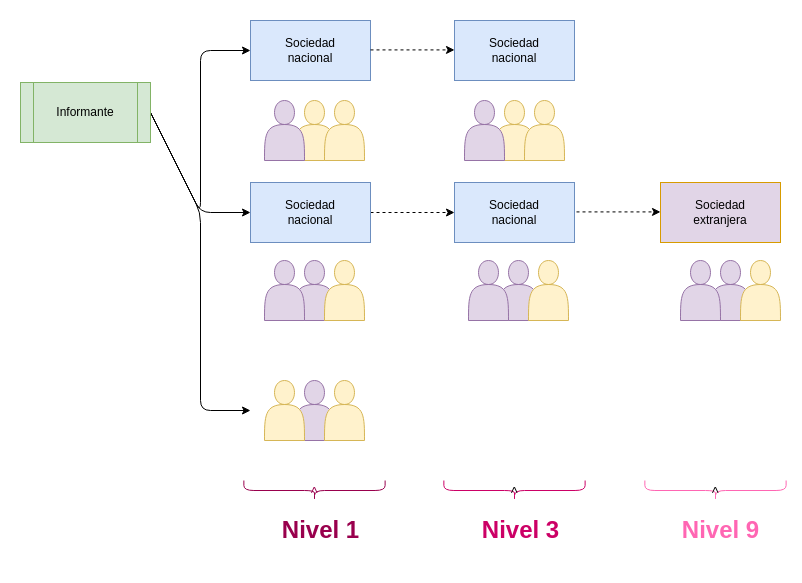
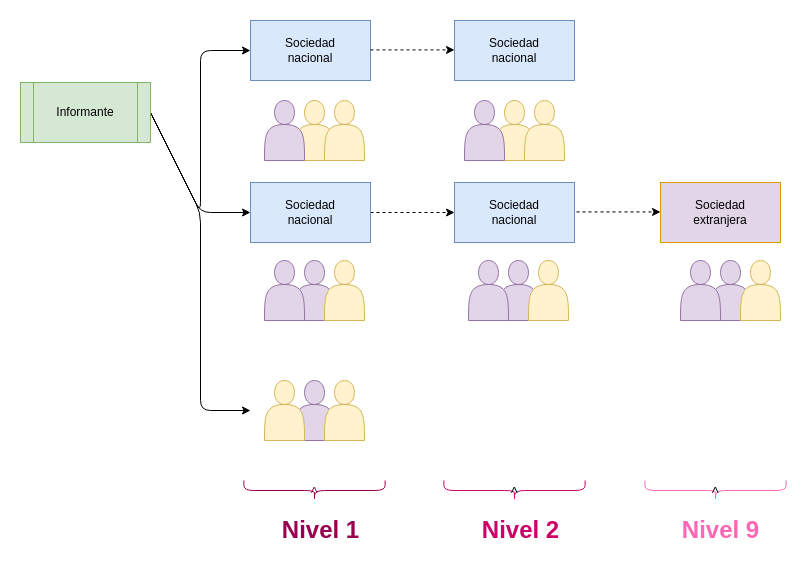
  <mxCell id="0" />
  <mxCell id="1" parent="0" />
  <mxCell id="2" style="edgeStyle=none;html=1;entryX=0;entryY=0.5;entryDx=0;entryDy=0;exitX=1;exitY=0.5;exitDx=0;exitDy=0;" parent="1" source="5" target="21" edge="1"><mxGeometry relative="1" as="geometry"><Array as="points"><mxPoint x="200" y="212" /></Array></mxGeometry></mxCell>
  <mxCell id="3" style="edgeStyle=none;html=1;exitX=1;exitY=0.5;exitDx=0;exitDy=0;" parent="1" source="5" edge="1"><mxGeometry relative="1" as="geometry"><mxPoint x="250" y="410" as="targetPoint" /><Array as="points"><mxPoint x="200" y="212" /><mxPoint x="200" y="410" /></Array></mxGeometry></mxCell>
  <mxCell id="4" style="edgeStyle=none;html=1;exitX=1;exitY=0.5;exitDx=0;exitDy=0;entryX=0;entryY=0.5;entryDx=0;entryDy=0;" parent="1" source="5" target="6" edge="1"><mxGeometry relative="1" as="geometry"><Array as="points"><mxPoint x="200" y="212" /><mxPoint x="200" y="50" /></Array></mxGeometry></mxCell>
  <mxCell id="5" value="Informante" style="shape=process;whiteSpace=wrap;html=1;backgroundOutline=1;fillColor=#d5e8d4;strokeColor=#82b366;" parent="1" vertex="1"><mxGeometry x="20" y="82" width="130" height="60" as="geometry" /></mxCell>
  <mxCell id="6" value="Sociedad &lt;br&gt;nacional" style="rounded=0;whiteSpace=wrap;html=1;fillColor=#dae8fc;strokeColor=#6c8ebf;" parent="1" vertex="1"><mxGeometry x="250" y="20" width="120" height="60" as="geometry" /></mxCell>
  <mxCell id="7" value="&lt;span&gt;Sociedad&lt;/span&gt;&lt;br&gt;&lt;span&gt;nacional&lt;/span&gt;" style="rounded=0;whiteSpace=wrap;html=1;fillColor=#dae8fc;strokeColor=#6c8ebf;" parent="1" vertex="1"><mxGeometry x="454" y="20" width="120" height="60" as="geometry" /></mxCell>
  <mxCell id="8" value="" style="group" parent="1" vertex="1" connectable="0"><mxGeometry x="264" y="100" width="100" height="60" as="geometry" /></mxCell>
  <mxCell id="9" value="" style="shape=actor;whiteSpace=wrap;html=1;fillColor=#fff2cc;strokeColor=#d6b656;" parent="8" vertex="1"><mxGeometry x="30" width="40" height="60" as="geometry" /></mxCell>
  <mxCell id="10" value="" style="shape=actor;whiteSpace=wrap;html=1;fillColor=#e1d5e7;strokeColor=#9673a6;" parent="8" vertex="1"><mxGeometry width="40" height="60" as="geometry" /></mxCell>
  <mxCell id="11" value="" style="shape=actor;whiteSpace=wrap;html=1;fillColor=#fff2cc;strokeColor=#d6b656;" parent="8" vertex="1"><mxGeometry x="60" width="40" height="60" as="geometry" /></mxCell>
  <mxCell id="12" value="" style="group" parent="1" vertex="1" connectable="0"><mxGeometry x="464" y="100" width="100" height="60" as="geometry" /></mxCell>
  <mxCell id="13" value="" style="shape=actor;whiteSpace=wrap;html=1;fillColor=#fff2cc;strokeColor=#d6b656;" parent="12" vertex="1"><mxGeometry x="30" width="40" height="60" as="geometry" /></mxCell>
  <mxCell id="14" value="" style="shape=actor;whiteSpace=wrap;html=1;fillColor=#e1d5e7;strokeColor=#9673a6;" parent="12" vertex="1"><mxGeometry width="40" height="60" as="geometry" /></mxCell>
  <mxCell id="15" value="" style="shape=actor;whiteSpace=wrap;html=1;fillColor=#fff2cc;strokeColor=#d6b656;" parent="12" vertex="1"><mxGeometry x="60" width="40" height="60" as="geometry" /></mxCell>
  <mxCell id="16" value="" style="group" parent="1" vertex="1" connectable="0"><mxGeometry x="264" y="380" width="100" height="60" as="geometry" /></mxCell>
  <mxCell id="17" value="" style="shape=actor;whiteSpace=wrap;html=1;fillColor=#e1d5e7;strokeColor=#9673a6;" parent="16" vertex="1"><mxGeometry x="30" width="40" height="60" as="geometry" /></mxCell>
  <mxCell id="18" value="" style="shape=actor;whiteSpace=wrap;html=1;fillColor=#fff2cc;strokeColor=#d6b656;" parent="16" vertex="1"><mxGeometry width="40" height="60" as="geometry" /></mxCell>
  <mxCell id="19" value="" style="shape=actor;whiteSpace=wrap;html=1;fillColor=#fff2cc;strokeColor=#d6b656;" parent="16" vertex="1"><mxGeometry x="60" width="40" height="60" as="geometry" /></mxCell>
  <mxCell id="20" style="edgeStyle=none;html=1;exitX=1;exitY=0.5;exitDx=0;exitDy=0;entryX=0;entryY=0.5;entryDx=0;entryDy=0;dashed=1;" parent="1" source="21" target="31" edge="1"><mxGeometry relative="1" as="geometry" /></mxCell>
  <mxCell id="21" value="Sociedad &lt;br&gt;nacional" style="rounded=0;whiteSpace=wrap;html=1;fillColor=#dae8fc;strokeColor=#6c8ebf;" parent="1" vertex="1"><mxGeometry x="250" y="182" width="120" height="60" as="geometry" /></mxCell>
  <mxCell id="22" value="&lt;span&gt;Sociedad&lt;/span&gt;&lt;br&gt;extranjera" style="rounded=0;whiteSpace=wrap;html=1;fillColor=#e1d5e7;strokeColor=#d79b00;" parent="1" vertex="1"><mxGeometry x="660" y="182" width="120" height="60" as="geometry" /></mxCell>
  <mxCell id="23" value="" style="group" parent="1" vertex="1" connectable="0"><mxGeometry x="264" y="260" width="100" height="60" as="geometry" /></mxCell>
  <mxCell id="24" value="" style="shape=actor;whiteSpace=wrap;html=1;fillColor=#e1d5e7;strokeColor=#9673a6;" parent="23" vertex="1"><mxGeometry x="30" width="40" height="60" as="geometry" /></mxCell>
  <mxCell id="25" value="" style="shape=actor;whiteSpace=wrap;html=1;fillColor=#e1d5e7;strokeColor=#9673a6;" parent="23" vertex="1"><mxGeometry width="40" height="60" as="geometry" /></mxCell>
  <mxCell id="26" value="" style="shape=actor;whiteSpace=wrap;html=1;fillColor=#fff2cc;strokeColor=#d6b656;" parent="23" vertex="1"><mxGeometry x="60" width="40" height="60" as="geometry" /></mxCell>
  <mxCell id="27" value="" style="group" parent="1" vertex="1" connectable="0"><mxGeometry x="680" y="260" width="100" height="60" as="geometry" /></mxCell>
  <mxCell id="28" value="" style="shape=actor;whiteSpace=wrap;html=1;fillColor=#e1d5e7;strokeColor=#9673a6;" parent="27" vertex="1"><mxGeometry x="30" width="40" height="60" as="geometry" /></mxCell>
  <mxCell id="29" value="" style="shape=actor;whiteSpace=wrap;html=1;fillColor=#e1d5e7;strokeColor=#9673a6;" parent="27" vertex="1"><mxGeometry width="40" height="60" as="geometry" /></mxCell>
  <mxCell id="30" value="" style="shape=actor;whiteSpace=wrap;html=1;fillColor=#fff2cc;strokeColor=#d6b656;" parent="27" vertex="1"><mxGeometry x="60" width="40" height="60" as="geometry" /></mxCell>
  <mxCell id="31" value="Sociedad &lt;br&gt;nacional" style="rounded=0;whiteSpace=wrap;html=1;fillColor=#dae8fc;strokeColor=#6c8ebf;" parent="1" vertex="1"><mxGeometry x="454" y="182" width="120" height="60" as="geometry" /></mxCell>
  <mxCell id="32" value="" style="group" parent="1" vertex="1" connectable="0"><mxGeometry x="468" y="260" width="100" height="60" as="geometry" /></mxCell>
  <mxCell id="33" value="" style="shape=actor;whiteSpace=wrap;html=1;fillColor=#e1d5e7;strokeColor=#9673a6;" parent="32" vertex="1"><mxGeometry x="30" width="40" height="60" as="geometry" /></mxCell>
  <mxCell id="34" value="" style="shape=actor;whiteSpace=wrap;html=1;fillColor=#e1d5e7;strokeColor=#9673a6;" parent="32" vertex="1"><mxGeometry width="40" height="60" as="geometry" /></mxCell>
  <mxCell id="35" value="" style="shape=actor;whiteSpace=wrap;html=1;fillColor=#fff2cc;strokeColor=#d6b656;" parent="32" vertex="1"><mxGeometry x="60" width="40" height="60" as="geometry" /></mxCell>
  <mxCell id="36" value="&amp;lt;" style="shape=curlyBracket;whiteSpace=wrap;html=1;rounded=1;flipH=1;size=0.5;rotation=90;strokeColor=#99004D;fontColor=#99004D;" parent="1" vertex="1"><mxGeometry x="304" y="419.38" width="20" height="141.25" as="geometry" /></mxCell>
  <mxCell id="37" value="Nivel 1" style="text;strokeColor=none;fillColor=none;html=1;fontSize=24;fontStyle=1;verticalAlign=middle;align=center;fontColor=#99004D;" parent="1" vertex="1"><mxGeometry x="270" y="510" width="100" height="40" as="geometry" /></mxCell>
  <mxCell id="38" value="&amp;lt;" style="shape=curlyBracket;whiteSpace=wrap;html=1;rounded=1;flipH=1;size=0.5;rotation=90;fillColor=#CC0066;strokeColor=#CC0066;" parent="1" vertex="1"><mxGeometry x="504" y="419.38" width="20" height="141.25" as="geometry" /></mxCell>
- <mxCell id="39" value="Nivel 3" style="text;strokeColor=none;fillColor=none;html=1;fontSize=24;fontStyle=1;verticalAlign=middle;align=center;fontColor=#CC0066;" parent="1" vertex="1"><mxGeometry x="470" y="510" width="100" height="40" as="geometry" /></mxCell>
+ <mxCell id="39" value="Nivel 2" style="text;strokeColor=none;fillColor=none;html=1;fontSize=24;fontStyle=1;verticalAlign=middle;align=center;fontColor=#CC0066;" parent="1" vertex="1"><mxGeometry x="470" y="510" width="100" height="40" as="geometry" /></mxCell>
  <mxCell id="40" value="&amp;lt;" style="shape=curlyBracket;whiteSpace=wrap;html=1;rounded=1;flipH=1;size=0.5;rotation=90;strokeColor=#FF66B3;" parent="1" vertex="1"><mxGeometry x="705" y="419.38" width="20" height="141.25" as="geometry" /></mxCell>
  <mxCell id="41" value="Nivel 9" style="text;strokeColor=none;fillColor=none;html=1;fontSize=24;fontStyle=1;verticalAlign=middle;align=center;fontColor=#FF66B3;" parent="1" vertex="1"><mxGeometry x="670" y="510" width="100" height="40" as="geometry" /></mxCell>
  <mxCell id="42" style="edgeStyle=none;html=1;exitX=1;exitY=0.5;exitDx=0;exitDy=0;entryX=0;entryY=0.5;entryDx=0;entryDy=0;dashed=1;" parent="1" edge="1"><mxGeometry relative="1" as="geometry"><mxPoint x="370" y="49.41" as="sourcePoint" /><mxPoint x="454" y="49.41" as="targetPoint" /></mxGeometry></mxCell>
  <mxCell id="43" style="edgeStyle=none;html=1;exitX=1;exitY=0.5;exitDx=0;exitDy=0;entryX=0;entryY=0.5;entryDx=0;entryDy=0;dashed=1;jumpSize=7;" parent="1" edge="1"><mxGeometry relative="1" as="geometry"><mxPoint x="576" y="211.41" as="sourcePoint" /><mxPoint x="660" y="211.41" as="targetPoint" /></mxGeometry></mxCell>
